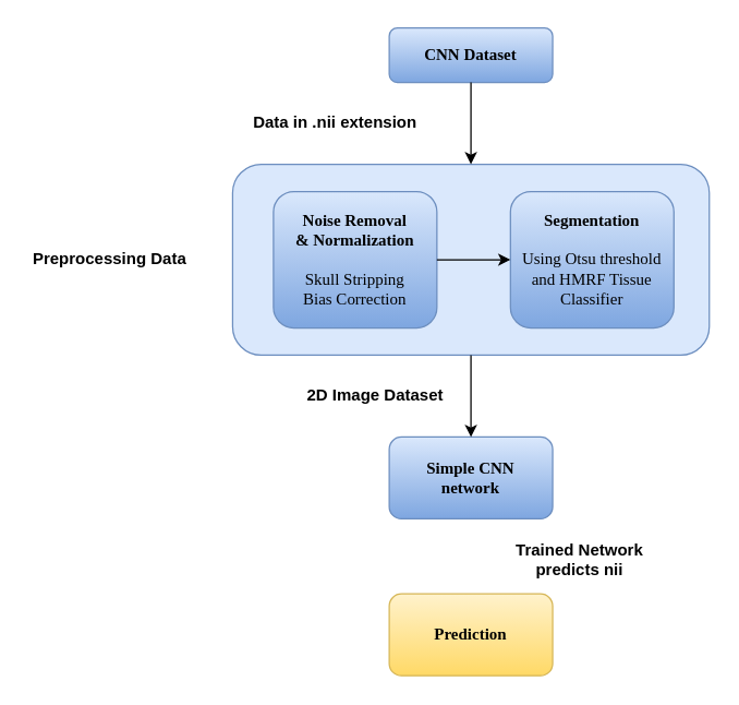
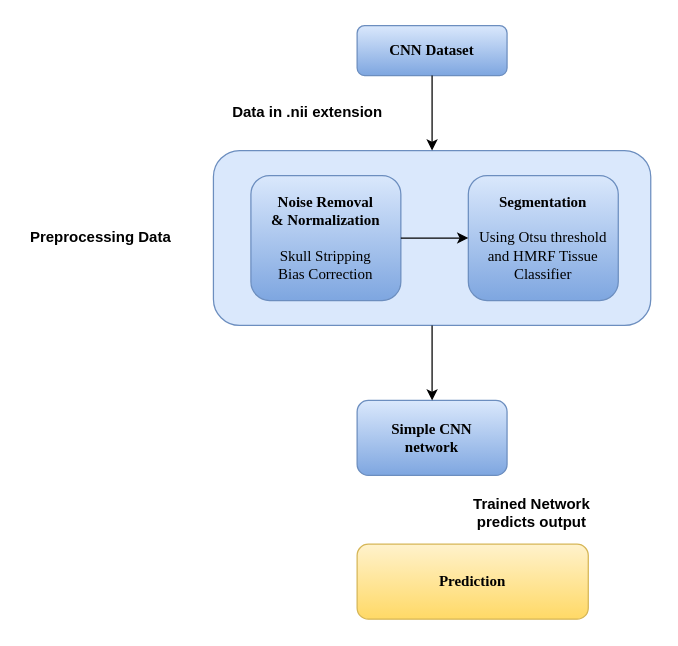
  <mxCell id="0" />
  <mxCell id="1" parent="0" />
  <mxCell id="2" value="" style="rounded=1;whiteSpace=wrap;html=1;fillColor=#dae8fc;strokeColor=#6c8ebf;" vertex="1" parent="1"><mxGeometry x="170" y="120" width="350" height="140" as="geometry" /></mxCell>
  <mxCell id="3" value="" style="endArrow=classic;html=1;strokeColor=#000000;fillColor=#000000;" edge="1" parent="1" source="8"><mxGeometry width="50" height="50" relative="1" as="geometry"><mxPoint x="373" y="0" as="sourcePoint" /><mxPoint x="373" y="37" as="targetPoint" /><Array as="points" /></mxGeometry></mxCell>
  <mxCell id="4" value="&lt;div&gt;&lt;font style=&quot;font-size: 12px&quot; face=&quot;Helvetica&quot;&gt;&lt;b&gt;Data in .nii extension&lt;/b&gt;&lt;/font&gt;&lt;/div&gt;" style="text;html=1;resizable=0;autosize=1;align=center;verticalAlign=middle;points=[];fillColor=none;strokeColor=none;rounded=0;" vertex="1" parent="1"><mxGeometry x="180" y="80" width="130" height="20" as="geometry" /></mxCell>
  <mxCell id="5" value="&lt;div&gt;&lt;font face=&quot;Sans Serif&quot;&gt;&lt;b&gt;Noise Removal&lt;/b&gt;&lt;/font&gt;&lt;/div&gt;&lt;div&gt;&lt;font face=&quot;Sans Serif&quot;&gt;&lt;b&gt;&amp;amp; Normalization&lt;/b&gt;&lt;/font&gt;&lt;/div&gt;&lt;div&gt;&lt;font face=&quot;Sans Serif&quot;&gt;&lt;br&gt;&lt;/font&gt;&lt;/div&gt;&lt;div&gt;&lt;font face=&quot;Sans Serif&quot;&gt;Skull Stripping&lt;/font&gt;&lt;/div&gt;&lt;div&gt;&lt;font face=&quot;Sans Serif&quot;&gt;Bias Correction&lt;b&gt;&lt;br&gt;&lt;/b&gt;&lt;/font&gt;&lt;/div&gt;" style="rounded=1;whiteSpace=wrap;html=1;fillColor=#dae8fc;strokeColor=#6c8ebf;gradientColor=#7ea6e0;" vertex="1" parent="1"><mxGeometry x="200" y="140" width="120" height="100" as="geometry" /></mxCell>
  <mxCell id="6" value="&lt;div&gt;&lt;font face=&quot;Sans Serif&quot;&gt;&lt;b&gt;Segmentation &lt;br&gt;&lt;/b&gt;&lt;/font&gt;&lt;/div&gt;&lt;div&gt;&lt;font face=&quot;Sans Serif&quot;&gt;&lt;br&gt;&lt;/font&gt;&lt;/div&gt;&lt;div&gt;&lt;font face=&quot;Sans Serif&quot;&gt;Using Otsu threshold and HMRF Tissue Classifier&lt;br&gt;&lt;/font&gt;&lt;/div&gt;" style="rounded=1;whiteSpace=wrap;html=1;fillColor=#dae8fc;strokeColor=#6c8ebf;gradientColor=#7ea6e0;" vertex="1" parent="1"><mxGeometry x="374" y="140" width="120" height="100" as="geometry" /></mxCell>
  <mxCell id="7" value="" style="endArrow=classic;html=1;strokeColor=#000000;fillColor=#000000;entryX=0;entryY=0.5;entryDx=0;entryDy=0;exitX=1;exitY=0.5;exitDx=0;exitDy=0;" edge="1" parent="1" source="5" target="6"><mxGeometry width="50" height="50" relative="1" as="geometry"><mxPoint x="350" y="130" as="sourcePoint" /><mxPoint x="400" y="80" as="targetPoint" /></mxGeometry></mxCell>
  <mxCell id="8" value="&lt;font face=&quot;Sans Serif&quot;&gt;&lt;b&gt;CNN Dataset&lt;/b&gt;&lt;/font&gt;" style="rounded=1;whiteSpace=wrap;html=1;fontSize=12;glass=0;strokeWidth=1;shadow=0;fillColor=#dae8fc;fontFamily=Sans Serif;FType=g;strokeColor=#6c8ebf;gradientColor=#7ea6e0;" parent="1" vertex="1"><mxGeometry x="285" y="20" width="120" height="40" as="geometry" /></mxCell>
  <mxCell id="9" value="&lt;font face=&quot;Helvetica&quot;&gt;&lt;b&gt;Preprocessing Data &lt;br&gt;&lt;/b&gt;&lt;/font&gt;" style="text;html=1;strokeColor=none;fillColor=none;align=center;verticalAlign=middle;whiteSpace=wrap;rounded=0;" vertex="1" parent="1"><mxGeometry x="20" y="180" width="120" height="20" as="geometry" /></mxCell>
  <mxCell id="10" value="" style="endArrow=classic;html=1;strokeColor=#000000;fillColor=#000000;exitX=0.5;exitY=1;exitDx=0;exitDy=0;entryX=0.5;entryY=0;entryDx=0;entryDy=0;" edge="1" parent="1" source="8" target="2"><mxGeometry width="50" height="50" relative="1" as="geometry"><mxPoint x="350" y="180" as="sourcePoint" /><mxPoint x="350" y="90" as="targetPoint" /></mxGeometry></mxCell>
  <mxCell id="11" value="&lt;div&gt;&lt;font face=&quot;Sans Serif&quot;&gt;&lt;b&gt;Simple CNN &lt;br&gt;&lt;/b&gt;&lt;/font&gt;&lt;/div&gt;&lt;div&gt;&lt;font face=&quot;Sans Serif&quot;&gt;&lt;b&gt;network&lt;/b&gt;&lt;/font&gt;&lt;/div&gt;" style="rounded=1;whiteSpace=wrap;html=1;fillColor=#dae8fc;gradientColor=#7ea6e0;strokeColor=#6c8ebf;" vertex="1" parent="1"><mxGeometry x="285" y="320" width="120" height="60" as="geometry" /></mxCell>
  <mxCell id="12" value="" style="endArrow=classic;html=1;strokeColor=#000000;fillColor=#000000;exitX=0.5;exitY=1;exitDx=0;exitDy=0;entryX=0.5;entryY=0;entryDx=0;entryDy=0;" edge="1" parent="1" source="2" target="11"><mxGeometry width="50" height="50" relative="1" as="geometry"><mxPoint x="350" y="210" as="sourcePoint" /><mxPoint x="400" y="160" as="targetPoint" /></mxGeometry></mxCell>
- <mxCell id="13" value="&lt;div&gt;&lt;b&gt;2D Image Dataset &lt;br&gt;&lt;/b&gt;&lt;/div&gt;" style="text;html=1;strokeColor=none;fillColor=none;align=center;verticalAlign=middle;whiteSpace=wrap;rounded=0;" vertex="1" parent="1"><mxGeometry x="190" y="280" width="170" height="20" as="geometry" /></mxCell>
- <mxCell id="14" value="&lt;font face=&quot;Sans Serif&quot;&gt;&lt;b&gt;Prediction&lt;/b&gt;&lt;/font&gt;" style="rounded=1;whiteSpace=wrap;html=1;fillColor=#fff2cc;gradientColor=#ffd966;strokeColor=#d6b656;" vertex="1" parent="1"><mxGeometry x="285" y="435" width="120" height="60" as="geometry" /></mxCell>
- <mxCell id="15" value="&lt;b&gt;Trained Network predicts nii &lt;/b&gt;" style="text;html=1;strokeColor=none;fillColor=none;align=center;verticalAlign=middle;whiteSpace=wrap;rounded=0;" vertex="1" parent="1"><mxGeometry x="370" y="400" width="110" height="20" as="geometry" /></mxCell>
+ <mxCell id="14" value="&lt;font face=&quot;Sans Serif&quot;&gt;&lt;b&gt;Prediction&lt;/b&gt;&lt;/font&gt;" style="rounded=1;whiteSpace=wrap;html=1;fillColor=#fff2cc;gradientColor=#ffd966;strokeColor=#d6b656;" vertex="1" parent="1"><mxGeometry x="285" y="435" width="185" height="60" as="geometry" /></mxCell>
+ <mxCell id="15" value="&lt;b&gt;Trained Network predicts output &lt;/b&gt;" style="text;html=1;strokeColor=none;fillColor=none;align=center;verticalAlign=middle;whiteSpace=wrap;rounded=0;" vertex="1" parent="1"><mxGeometry x="370" y="400" width="110" height="20" as="geometry" /></mxCell>
